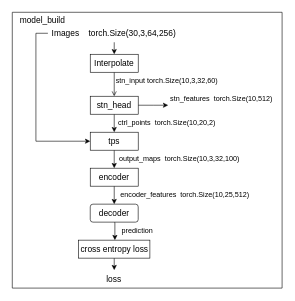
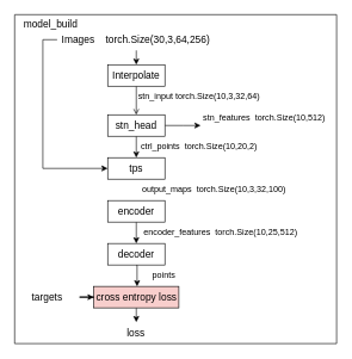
  <mxCell id="0" />
  <mxCell id="1" parent="0" />
  <mxCell id="2" style="edgeStyle=orthogonalEdgeStyle;rounded=0;orthogonalLoop=1;jettySize=auto;html=1;exitX=0.5;exitY=1;exitDx=0;exitDy=0;entryX=0.5;entryY=0;entryDx=0;entryDy=0;" edge="1" parent="1" source="4" target="6"><mxGeometry relative="1" as="geometry"><mxPoint x="190" y="90" as="targetPoint" /></mxGeometry></mxCell>
  <mxCell id="3" style="edgeStyle=orthogonalEdgeStyle;rounded=0;orthogonalLoop=1;jettySize=auto;html=1;exitX=0;exitY=0.5;exitDx=0;exitDy=0;entryX=0;entryY=0.5;entryDx=0;entryDy=0;" edge="1" parent="1" source="4" target="12"><mxGeometry relative="1" as="geometry" /></mxCell>
  <mxCell id="4" value="&lt;font style=&quot;font-size: 14px;&quot;&gt;Images&amp;nbsp; &amp;nbsp; torch.Size(30,3,64,256)&lt;/font&gt;" style="text;html=1;strokeColor=none;fillColor=none;align=center;verticalAlign=middle;whiteSpace=wrap;rounded=0;" vertex="1" parent="1"><mxGeometry x="79.38" y="40" width="221.25" height="30" as="geometry" /></mxCell>
  <mxCell id="5" value="" style="edgeStyle=orthogonalEdgeStyle;rounded=0;orthogonalLoop=1;jettySize=auto;html=1;endArrow=open;" edge="1" parent="1" source="6" target="9"><mxGeometry relative="1" as="geometry" /></mxCell>
  <mxCell id="6" value="&lt;font style=&quot;font-size: 14px;&quot;&gt;Interpolate&lt;/font&gt;" style="rounded=0;whiteSpace=wrap;html=1;" vertex="1" parent="1"><mxGeometry x="150" y="90" width="80" height="30" as="geometry" /></mxCell>
  <mxCell id="7" value="" style="edgeStyle=orthogonalEdgeStyle;rounded=0;orthogonalLoop=1;jettySize=auto;html=1;" edge="1" parent="1" source="9"><mxGeometry relative="1" as="geometry"><mxPoint x="280" y="175" as="targetPoint" /></mxGeometry></mxCell>
  <mxCell id="8" style="edgeStyle=orthogonalEdgeStyle;rounded=0;orthogonalLoop=1;jettySize=auto;html=1;exitX=0.5;exitY=1;exitDx=0;exitDy=0;entryX=0.5;entryY=0;entryDx=0;entryDy=0;" edge="1" parent="1" source="9" target="12"><mxGeometry relative="1" as="geometry" /></mxCell>
  <mxCell id="9" value="&lt;font style=&quot;font-size: 14px;&quot;&gt;stn_head&lt;/font&gt;" style="whiteSpace=wrap;html=1;rounded=0;" vertex="1" parent="1"><mxGeometry x="150" y="160" width="80" height="30" as="geometry" /></mxCell>
- <mxCell id="10" value="&lt;font style=&quot;font-size: 12px;&quot;&gt;&lt;font style=&quot;&quot;&gt;stn_input&amp;nbsp;&lt;/font&gt;torch.Size(10,3,32,60)&lt;/font&gt;" style="text;html=1;strokeColor=none;fillColor=none;align=center;verticalAlign=middle;whiteSpace=wrap;rounded=0;" vertex="1" parent="1"><mxGeometry x="190" y="120" width="176" height="30" as="geometry" /></mxCell>
- <mxCell id="11" style="edgeStyle=orthogonalEdgeStyle;rounded=0;orthogonalLoop=1;jettySize=auto;html=1;exitX=0.5;exitY=1;exitDx=0;exitDy=0;entryX=0.5;entryY=0;entryDx=0;entryDy=0;" edge="1" parent="1" source="12" target="15"><mxGeometry relative="1" as="geometry" /></mxCell>
+ <mxCell id="10" value="&lt;font style=&quot;font-size: 12px;&quot;&gt;&lt;font style=&quot;&quot;&gt;stn_input&amp;nbsp;&lt;/font&gt;torch.Size(10,3,32,64)&lt;/font&gt;" style="text;html=1;strokeColor=none;fillColor=none;align=center;verticalAlign=middle;whiteSpace=wrap;rounded=0;" vertex="1" parent="1"><mxGeometry x="190" y="120" width="176" height="30" as="geometry" /></mxCell>
  <mxCell id="12" value="&lt;font style=&quot;font-size: 14px;&quot;&gt;tps&lt;/font&gt;" style="whiteSpace=wrap;html=1;rounded=0;" vertex="1" parent="1"><mxGeometry x="150" y="220" width="80" height="30" as="geometry" /></mxCell>
  <mxCell id="13" value="ctrl_points&amp;nbsp; torch.Size(10,20,2)" style="text;html=1;strokeColor=none;fillColor=none;align=center;verticalAlign=middle;whiteSpace=wrap;rounded=0;" vertex="1" parent="1"><mxGeometry x="174.25" y="190" width="207.5" height="30" as="geometry" /></mxCell>
  <mxCell id="14" style="edgeStyle=orthogonalEdgeStyle;rounded=0;orthogonalLoop=1;jettySize=auto;html=1;exitX=0.5;exitY=1;exitDx=0;exitDy=0;entryX=0.5;entryY=0;entryDx=0;entryDy=0;" edge="1" parent="1" source="15" target="18"><mxGeometry relative="1" as="geometry" /></mxCell>
  <mxCell id="15" value="&lt;font style=&quot;font-size: 14px;&quot;&gt;encoder&lt;/font&gt;" style="whiteSpace=wrap;html=1;rounded=0;" vertex="1" parent="1"><mxGeometry x="150" y="280" width="80" height="30" as="geometry" /></mxCell>
  <mxCell id="16" value="output_maps&amp;nbsp; torch.Size(10,3,32,100)" style="text;html=1;strokeColor=none;fillColor=none;align=center;verticalAlign=middle;whiteSpace=wrap;rounded=0;" vertex="1" parent="1"><mxGeometry x="161" y="250" width="276" height="30" as="geometry" /></mxCell>
  <mxCell id="17" style="edgeStyle=orthogonalEdgeStyle;rounded=0;orthogonalLoop=1;jettySize=auto;html=1;exitX=0.5;exitY=1;exitDx=0;exitDy=0;" edge="1" parent="1" source="18"><mxGeometry relative="1" as="geometry"><mxPoint x="191.095" y="400" as="targetPoint" /></mxGeometry></mxCell>
- <mxCell id="18" value="&lt;font style=&quot;font-size: 14px;&quot;&gt;decoder&lt;/font&gt;" style="whiteSpace=wrap;html=1;rounded=1;" vertex="1" parent="1"><mxGeometry x="150" y="340" width="80" height="30" as="geometry" /></mxCell>
+ <mxCell id="18" value="&lt;font style=&quot;font-size: 14px;&quot;&gt;decoder&lt;/font&gt;" style="whiteSpace=wrap;html=1;rounded=0;" vertex="1" parent="1"><mxGeometry x="150" y="340" width="80" height="30" as="geometry" /></mxCell>
  <mxCell id="19" value="encoder_features&amp;nbsp; torch.Size(10,25,512)" style="text;html=1;strokeColor=none;fillColor=none;align=center;verticalAlign=middle;whiteSpace=wrap;rounded=0;" vertex="1" parent="1"><mxGeometry x="170" y="310" width="276" height="30" as="geometry" /></mxCell>
- <mxCell id="20" value="&lt;font style=&quot;font-size: 12px;&quot;&gt;prediction&amp;nbsp; &amp;nbsp;&amp;nbsp;&lt;/font&gt;" style="text;html=1;strokeColor=none;fillColor=none;align=center;verticalAlign=middle;whiteSpace=wrap;rounded=0;" vertex="1" parent="1"><mxGeometry x="190" y="370" width="91.25" height="30" as="geometry" /></mxCell>
+ <mxCell id="20" value="&lt;font style=&quot;font-size: 12px;&quot;&gt;points&amp;nbsp; &amp;nbsp;&amp;nbsp;&lt;/font&gt;" style="text;html=1;strokeColor=none;fillColor=none;align=center;verticalAlign=middle;whiteSpace=wrap;rounded=0;" vertex="1" parent="1"><mxGeometry x="190" y="370" width="91.25" height="30" as="geometry" /></mxCell>
  <mxCell id="21" value="" style="edgeStyle=orthogonalEdgeStyle;rounded=0;orthogonalLoop=1;jettySize=auto;html=1;" edge="1" parent="1" source="22" target="25"><mxGeometry relative="1" as="geometry" /></mxCell>
- <mxCell id="22" value="&lt;font style=&quot;font-size: 14px;&quot;&gt;cross entropy loss&lt;/font&gt;" style="whiteSpace=wrap;html=1;rounded=0;" vertex="1" parent="1"><mxGeometry x="130.5" y="400" width="119" height="30" as="geometry" /></mxCell>
+ <mxCell id="22" value="&lt;font style=&quot;font-size: 14px;&quot;&gt;cross entropy loss&lt;/font&gt;" style="whiteSpace=wrap;html=1;rounded=0;fillColor=#f8cecc;" vertex="1" parent="1"><mxGeometry x="130.5" y="400" width="119" height="30" as="geometry" /></mxCell>
+ <mxCell id="23" value="" style="edgeStyle=orthogonalEdgeStyle;rounded=0;orthogonalLoop=1;jettySize=auto;html=1;" edge="1" parent="1" source="24" target="22"><mxGeometry relative="1" as="geometry" /></mxCell>
+ <mxCell id="24" value="&lt;font style=&quot;font-size: 14px;&quot;&gt;targets&lt;/font&gt;" style="text;html=1;strokeColor=none;fillColor=none;align=center;verticalAlign=middle;whiteSpace=wrap;rounded=0;" vertex="1" parent="1"><mxGeometry x="20" y="400" width="91.25" height="30" as="geometry" /></mxCell>
  <mxCell id="25" value="&lt;font style=&quot;font-size: 14px;&quot;&gt;loss&lt;/font&gt;" style="text;html=1;strokeColor=none;fillColor=none;align=center;verticalAlign=middle;whiteSpace=wrap;rounded=0;" vertex="1" parent="1"><mxGeometry x="144.37" y="450" width="91.25" height="30" as="geometry" /></mxCell>
  <mxCell id="26" value="" style="swimlane;startSize=0;" vertex="1" parent="1"><mxGeometry x="20" y="20" width="450" height="460" as="geometry" /></mxCell>
  <mxCell id="27" value="stn_features&amp;nbsp; torch.Size(10,512)" style="text;html=1;strokeColor=none;fillColor=none;align=center;verticalAlign=middle;whiteSpace=wrap;rounded=0;" vertex="1" parent="26"><mxGeometry x="261.25" y="130" width="176" height="30" as="geometry" /></mxCell>
  <mxCell id="28" value="&lt;font style=&quot;font-size: 14px;&quot;&gt;model_build&lt;/font&gt;" style="text;html=1;strokeColor=none;fillColor=none;align=center;verticalAlign=middle;whiteSpace=wrap;rounded=0;" vertex="1" parent="26"><mxGeometry width="100.62" height="25" as="geometry" /></mxCell>
